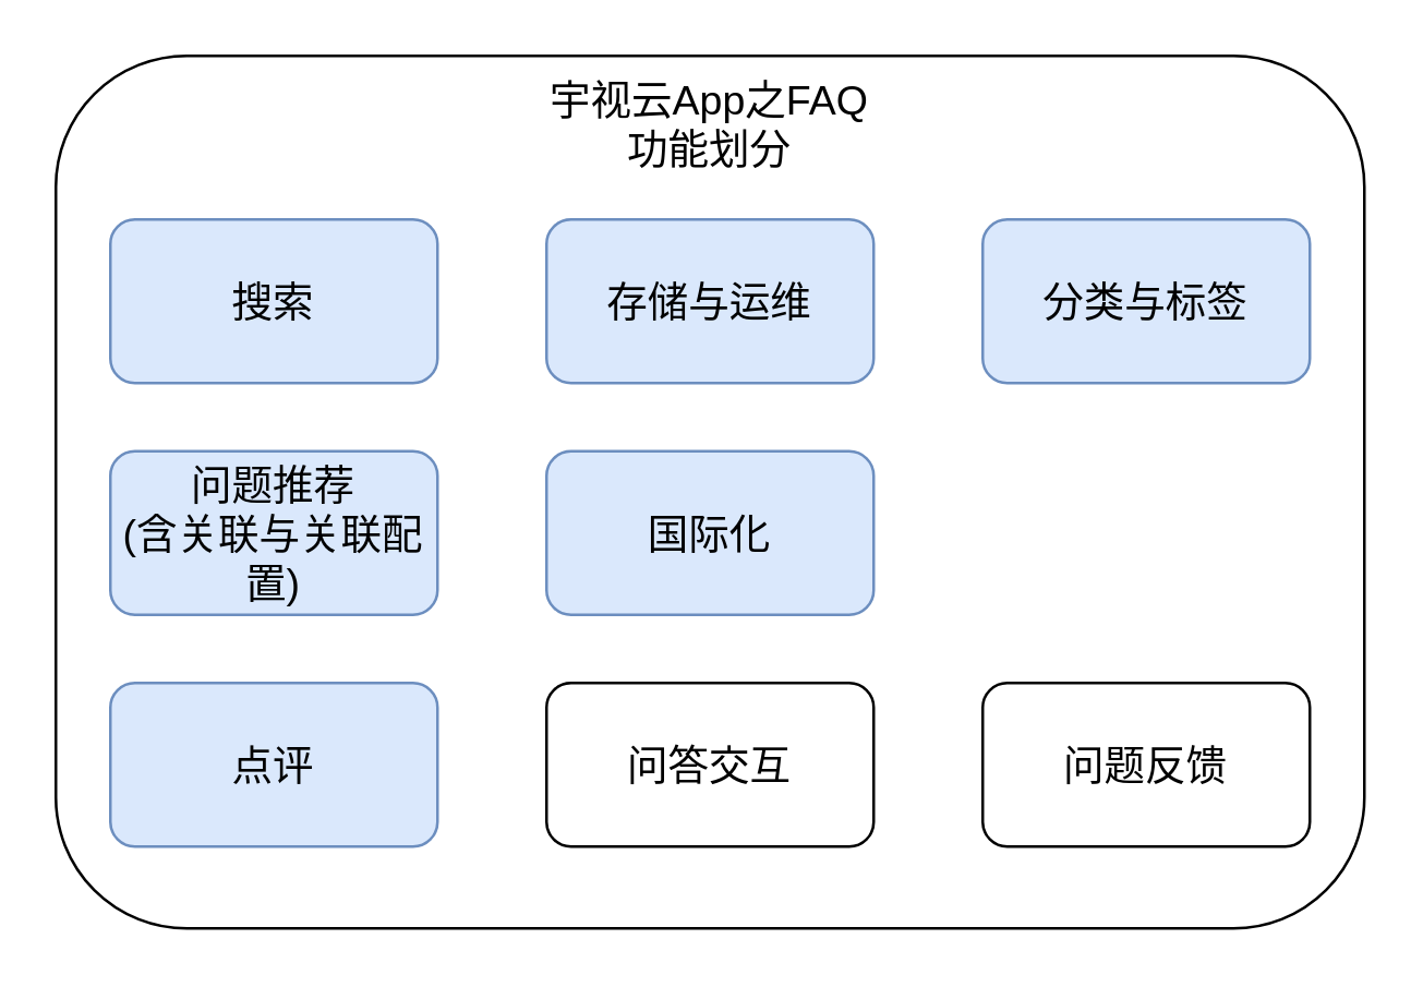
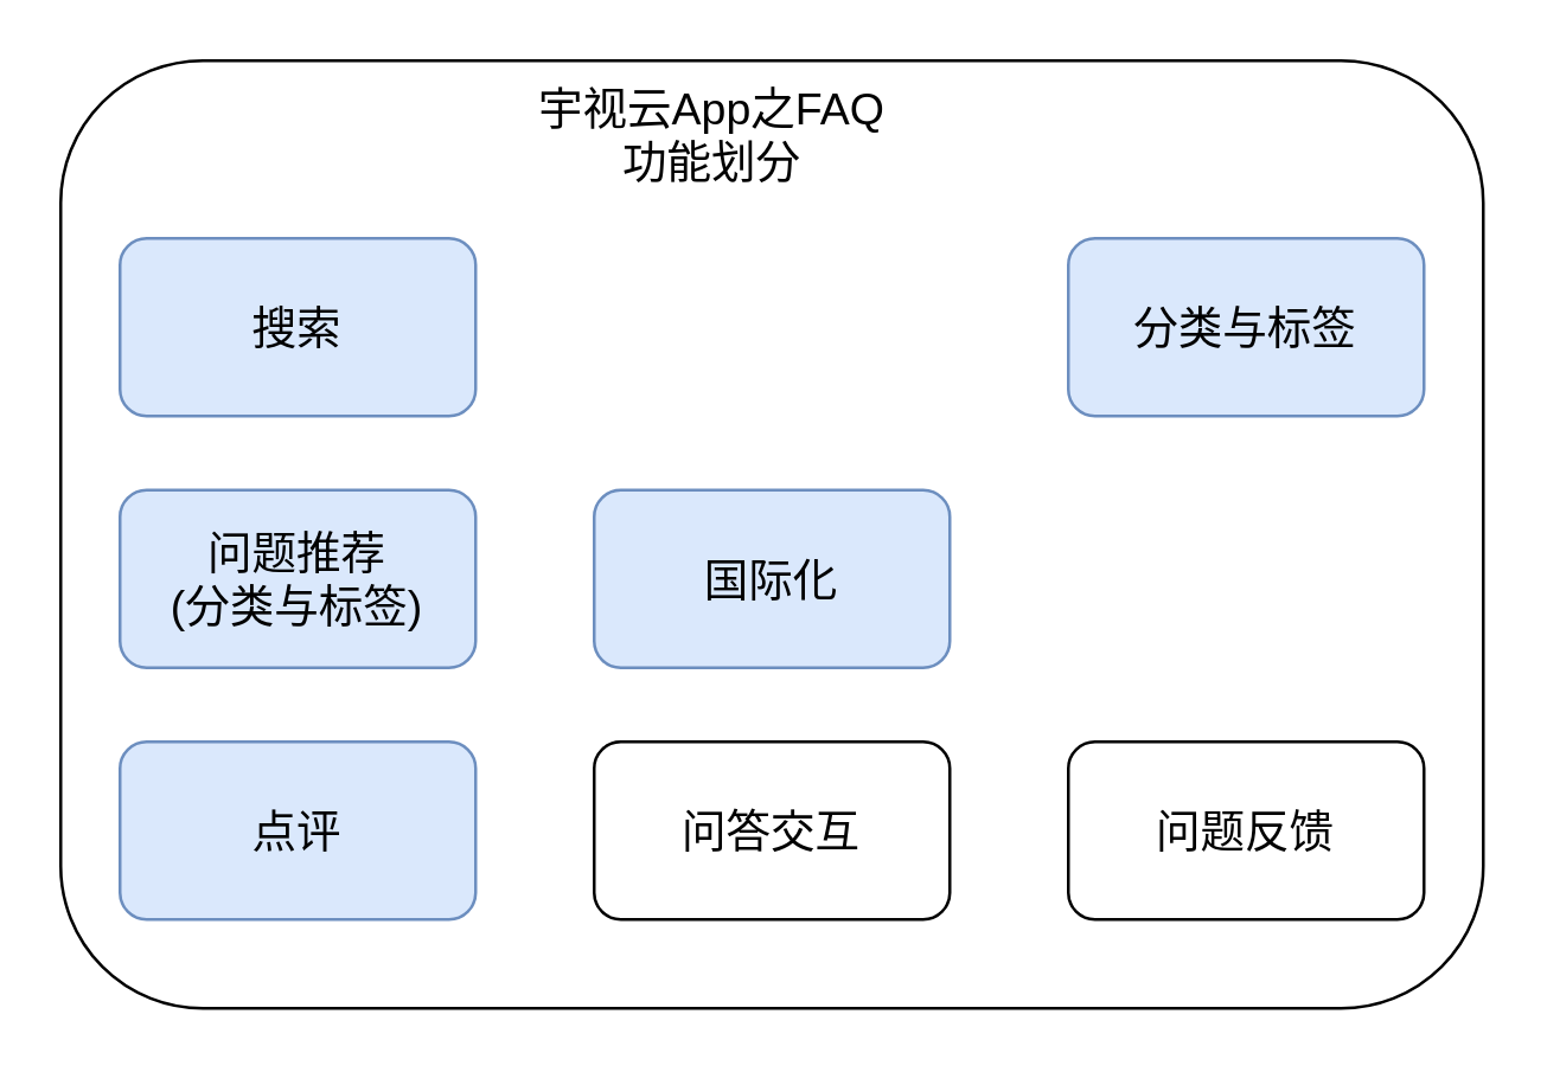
  <mxCell id="0" />
  <mxCell id="1" parent="0" />
  <mxCell id="2" value="" style="rounded=1;whiteSpace=wrap;html=1;fontSize=15;" parent="1" vertex="1"><mxGeometry x="20" y="20" width="480" height="320" as="geometry" /></mxCell>
  <mxCell id="3" value="搜索" style="rounded=1;whiteSpace=wrap;html=1;fontSize=15;fillColor=#dae8fc;strokeColor=#6c8ebf;" parent="1" vertex="1"><mxGeometry x="40" y="80" width="120" height="60" as="geometry" /></mxCell>
- <mxCell id="4" value="存储与运维" style="rounded=1;whiteSpace=wrap;html=1;fontSize=15;fillColor=#dae8fc;strokeColor=#6c8ebf;" parent="1" vertex="1"><mxGeometry x="200" y="80" width="120" height="60" as="geometry" /></mxCell>
  <mxCell id="5" value="分类与标签" style="rounded=1;whiteSpace=wrap;html=1;fontSize=15;fillColor=#dae8fc;strokeColor=#6c8ebf;" parent="1" vertex="1"><mxGeometry x="360" y="80" width="120" height="60" as="geometry" /></mxCell>
- <mxCell id="6" value="问题推荐&lt;div&gt;(含关联与关联配置)&lt;/div&gt;" style="rounded=1;whiteSpace=wrap;html=1;fontSize=15;fillColor=#dae8fc;strokeColor=#6c8ebf;" parent="1" vertex="1"><mxGeometry x="40" y="165" width="120" height="60" as="geometry" /></mxCell>
+ <mxCell id="6" value="问题推荐&lt;div&gt;(分类与标签)&lt;/div&gt;" style="rounded=1;whiteSpace=wrap;html=1;fontSize=15;fillColor=#dae8fc;strokeColor=#6c8ebf;" parent="1" vertex="1"><mxGeometry x="40" y="165" width="120" height="60" as="geometry" /></mxCell>
  <mxCell id="7" value="问答交互" style="rounded=1;whiteSpace=wrap;html=1;fontSize=15;" parent="1" vertex="1"><mxGeometry x="200" y="250" width="120" height="60" as="geometry" /></mxCell>
  <mxCell id="8" value="国际化" style="rounded=1;whiteSpace=wrap;html=1;fontSize=15;fillColor=#dae8fc;strokeColor=#6c8ebf;" parent="1" vertex="1"><mxGeometry x="200" y="165" width="120" height="60" as="geometry" /></mxCell>
  <mxCell id="9" value="点评" style="rounded=1;whiteSpace=wrap;html=1;fontSize=15;fillColor=#dae8fc;strokeColor=#6c8ebf;" parent="1" vertex="1"><mxGeometry x="40" y="250" width="120" height="60" as="geometry" /></mxCell>
- <mxCell id="10" value="宇视云App之FAQ功能划分" style="text;html=1;align=center;verticalAlign=middle;whiteSpace=wrap;rounded=0;fontSize=15;" parent="1" vertex="1"><mxGeometry x="200" y="30" width="120" height="30" as="geometry" /></mxCell>
+ <mxCell id="10" value="宇视云App之FAQ功能划分" style="text;html=1;align=center;verticalAlign=middle;whiteSpace=wrap;rounded=0;fontSize=15;" parent="1" vertex="1"><mxGeometry x="180" y="30" width="120" height="30" as="geometry" /></mxCell>
  <mxCell id="11" value="问题反馈" style="rounded=1;whiteSpace=wrap;html=1;fontSize=15;" parent="1" vertex="1"><mxGeometry x="360" y="250" width="120" height="60" as="geometry" /></mxCell>
